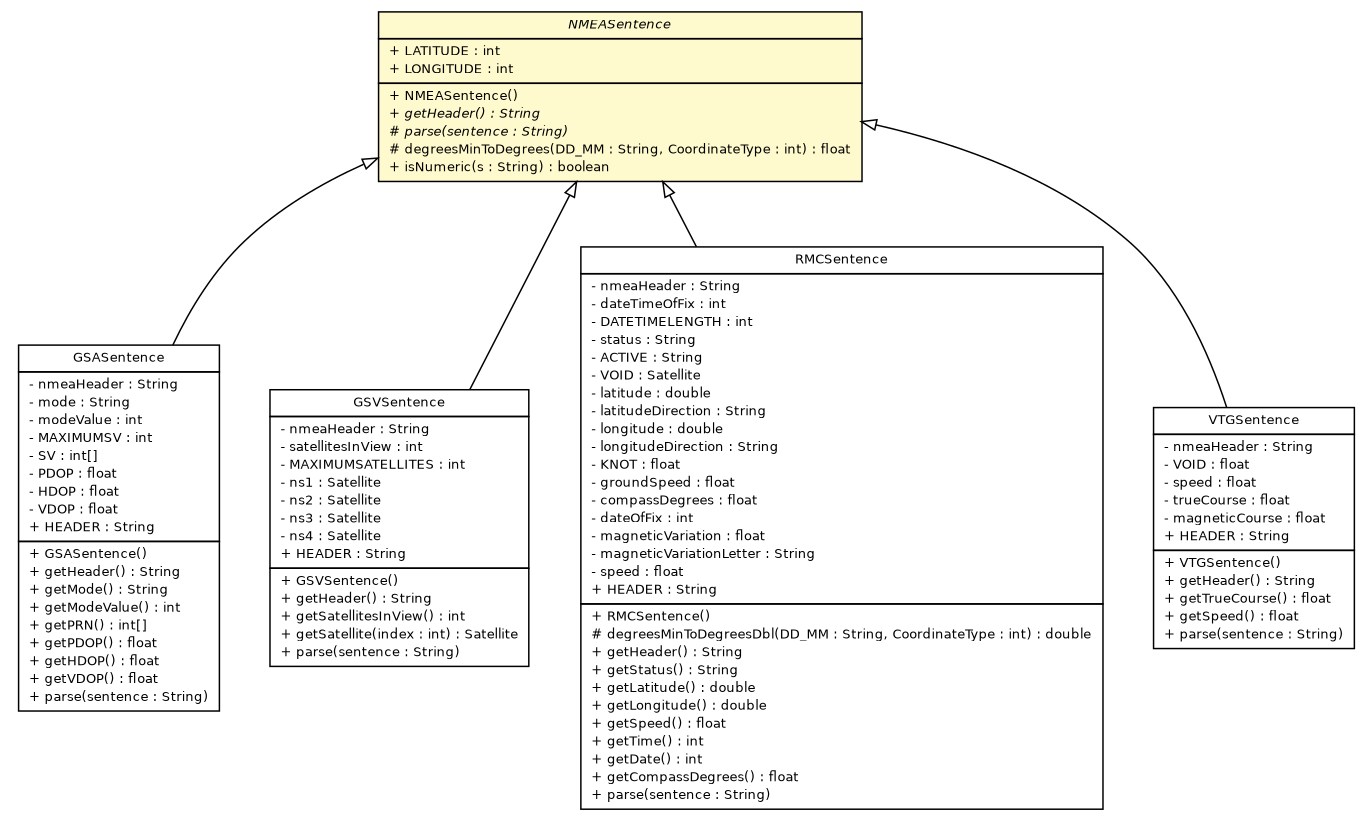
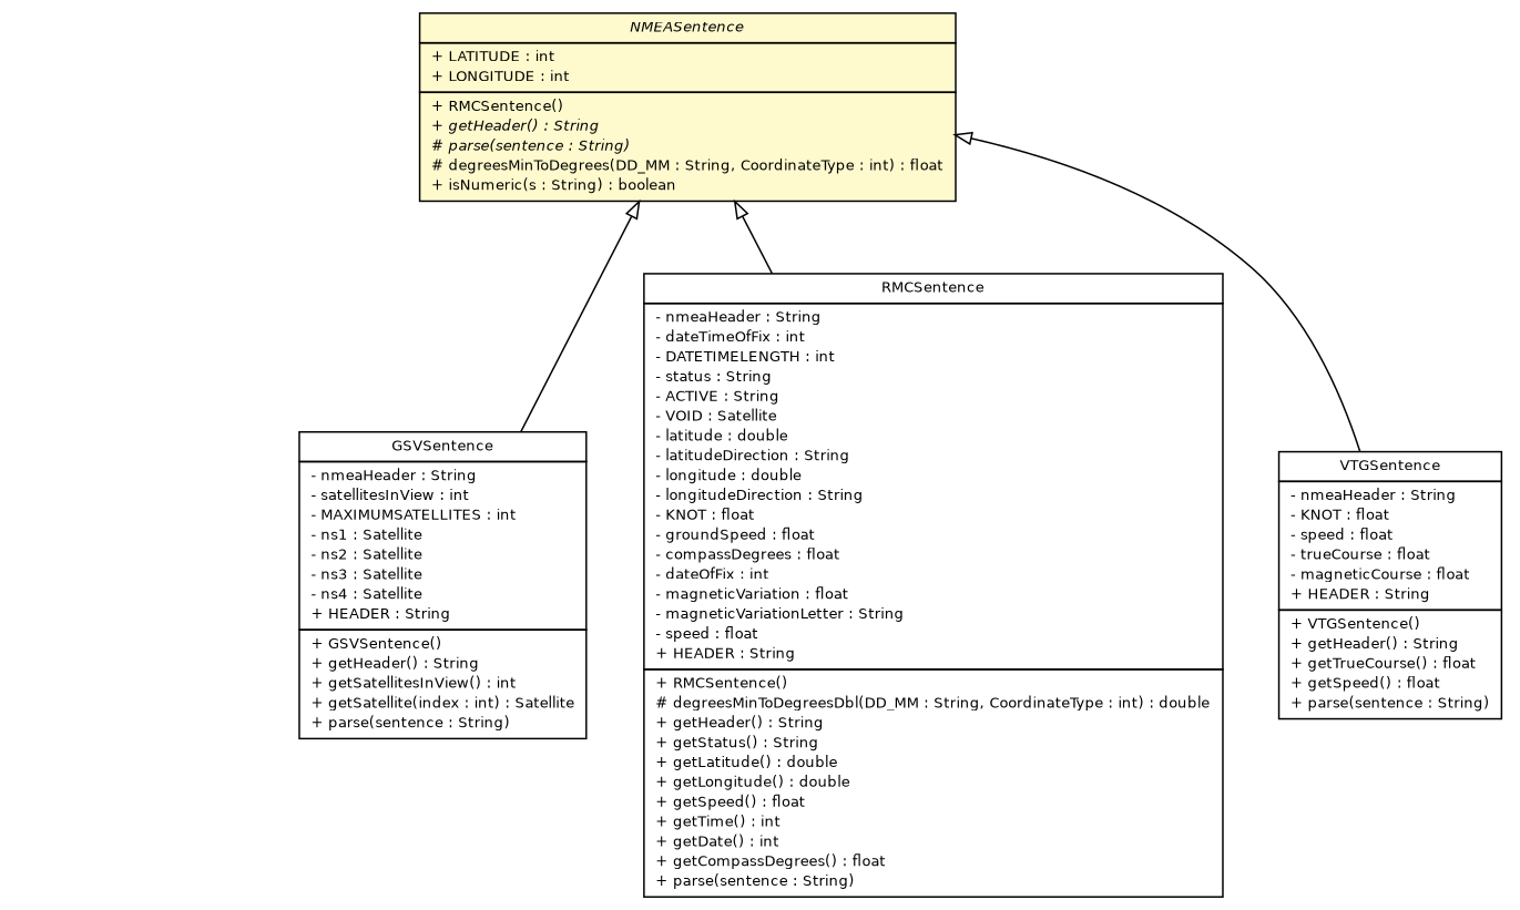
  digraph {
    nodesep=0.25
    ranksep=0.5
    node [fontcolor=black fontname=Helvetica fontsize=9.0 shape=plaintext]
    edge [arrowtail=empty dir=back fontname=Helvetica fontsize=10 headport=p labelfontname=Helvetica labelfontsize=10 tailport=p]
-   n1 [label=<<table title="lejos.hardware.gps.GSASentence" border="0" cellborder="1" cellspacing="0" cellpadding="2" port="p" href="./GSASentence.html"> 		<tr><td><table border="0" cellspacing="0" cellpadding="1"> <tr><td align="center" balign="center"> GSASentence </td></tr> 		</table></td></tr> 		<tr><td><table border="0" cellspacing="0" cellpadding="1"> <tr><td align="left" balign="left"> - nmeaHeader : String </td></tr> <tr><td align="left" balign="left"> - mode : String </td></tr> <tr><td align="left" balign="left"> - modeValue : int </td></tr> <tr><td align="left" balign="left"> - MAXIMUMSV : int </td></tr> <tr><td align="left" balign="left"> - SV : int[] </td></tr> <tr><td align="left" balign="left"> - PDOP : float </td></tr> <tr><td align="left" balign="left"> - HDOP : float </td></tr> <tr><td align="left" balign="left"> - VDOP : float </td></tr> <tr><td align="left" balign="left"> + HEADER : String </td></tr> 		</table></td></tr> 		<tr><td><table border="0" cellspacing="0" cellpadding="1"> <tr><td align="left" balign="left"> + GSASentence() </td></tr> <tr><td align="left" balign="left"> + getHeader() : String </td></tr> <tr><td align="left" balign="left"> + getMode() : String </td></tr> <tr><td align="left" balign="left"> + getModeValue() : int </td></tr> <tr><td align="left" balign="left"> + getPRN() : int[] </td></tr> <tr><td align="left" balign="left"> + getPDOP() : float </td></tr> <tr><td align="left" balign="left"> + getHDOP() : float </td></tr> <tr><td align="left" balign="left"> + getVDOP() : float </td></tr> <tr><td align="left" balign="left"> + parse(sentence : String) </td></tr> 		</table></td></tr> 		</table>>]
    n2 [label=<<table title="lejos.hardware.gps.GSVSentence" border="0" cellborder="1" cellspacing="0" cellpadding="2" port="p" href="./GSVSentence.html"> 		<tr><td><table border="0" cellspacing="0" cellpadding="1"> <tr><td align="center" balign="center"> GSVSentence </td></tr> 		</table></td></tr> 		<tr><td><table border="0" cellspacing="0" cellpadding="1"> <tr><td align="left" balign="left"> - nmeaHeader : String </td></tr> <tr><td align="left" balign="left"> - satellitesInView : int </td></tr> <tr><td align="left" balign="left"> - MAXIMUMSATELLITES : int </td></tr> <tr><td align="left" balign="left"> - ns1 : Satellite </td></tr> <tr><td align="left" balign="left"> - ns2 : Satellite </td></tr> <tr><td align="left" balign="left"> - ns3 : Satellite </td></tr> <tr><td align="left" balign="left"> - ns4 : Satellite </td></tr> <tr><td align="left" balign="left"> + HEADER : String </td></tr> 		</table></td></tr> 		<tr><td><table border="0" cellspacing="0" cellpadding="1"> <tr><td align="left" balign="left"> + GSVSentence() </td></tr> <tr><td align="left" balign="left"> + getHeader() : String </td></tr> <tr><td align="left" balign="left"> + getSatellitesInView() : int </td></tr> <tr><td align="left" balign="left"> + getSatellite(index : int) : Satellite </td></tr> <tr><td align="left" balign="left"> + parse(sentence : String) </td></tr> 		</table></td></tr> 		</table>>]
-   n3 [label=<<table title="lejos.hardware.gps.NMEASentence" border="0" cellborder="1" cellspacing="0" cellpadding="2" port="p" bgcolor="lemonChiffon" href="./NMEASentence.html"> 		<tr><td><table border="0" cellspacing="0" cellpadding="1"> <tr><td align="center" balign="center"><font face="Helvetica-Oblique"> NMEASentence </font></td></tr> 		</table></td></tr> 		<tr><td><table border="0" cellspacing="0" cellpadding="1"> <tr><td align="left" balign="left"> + LATITUDE : int </td></tr> <tr><td align="left" balign="left"> + LONGITUDE : int </td></tr> 		</table></td></tr> 		<tr><td><table border="0" cellspacing="0" cellpadding="1"> <tr><td align="left" balign="left"> + NMEASentence() </td></tr> <tr><td align="left" balign="left"><font face="Helvetica-Oblique" point-size="9.0"> + getHeader() : String </font></td></tr> <tr><td align="left" balign="left"><font face="Helvetica-Oblique" point-size="9.0"> # parse(sentence : String) </font></td></tr> <tr><td align="left" balign="left"> # degreesMinToDegrees(DD_MM : String, CoordinateType : int) : float </td></tr> <tr><td align="left" balign="left"> + isNumeric(s : String) : boolean </td></tr> 		</table></td></tr> 		</table>>]
+   n3 [label=<<table title="lejos.hardware.gps.NMEASentence" border="0" cellborder="1" cellspacing="0" cellpadding="2" port="p" bgcolor="lemonChiffon" href="./NMEASentence.html"> 		<tr><td><table border="0" cellspacing="0" cellpadding="1"> <tr><td align="center" balign="center"><font face="Helvetica-Oblique"> NMEASentence </font></td></tr> 		</table></td></tr> 		<tr><td><table border="0" cellspacing="0" cellpadding="1"> <tr><td align="left" balign="left"> + LATITUDE : int </td></tr> <tr><td align="left" balign="left"> + LONGITUDE : int </td></tr> 		</table></td></tr> 		<tr><td><table border="0" cellspacing="0" cellpadding="1"> <tr><td align="left" balign="left"> + RMCSentence() </td></tr> <tr><td align="left" balign="left"><font face="Helvetica-Oblique" point-size="9.0"> + getHeader() : String </font></td></tr> <tr><td align="left" balign="left"><font face="Helvetica-Oblique" point-size="9.0"> # parse(sentence : String) </font></td></tr> <tr><td align="left" balign="left"> # degreesMinToDegrees(DD_MM : String, CoordinateType : int) : float </td></tr> <tr><td align="left" balign="left"> + isNumeric(s : String) : boolean </td></tr> 		</table></td></tr> 		</table>>]
    n4 [label=<<table title="lejos.hardware.gps.RMCSentence" border="0" cellborder="1" cellspacing="0" cellpadding="2" port="p" href="./RMCSentence.html"> 		<tr><td><table border="0" cellspacing="0" cellpadding="1"> <tr><td align="center" balign="center"> RMCSentence </td></tr> 		</table></td></tr> 		<tr><td><table border="0" cellspacing="0" cellpadding="1"> <tr><td align="left" balign="left"> - nmeaHeader : String </td></tr> <tr><td align="left" balign="left"> - dateTimeOfFix : int </td></tr> <tr><td align="left" balign="left"> - DATETIMELENGTH : int </td></tr> <tr><td align="left" balign="left"> - status : String </td></tr> <tr><td align="left" balign="left"> - ACTIVE : String </td></tr> <tr><td align="left" balign="left"> - VOID : Satellite </td></tr> <tr><td align="left" balign="left"> - latitude : double </td></tr> <tr><td align="left" balign="left"> - latitudeDirection : String </td></tr> <tr><td align="left" balign="left"> - longitude : double </td></tr> <tr><td align="left" balign="left"> - longitudeDirection : String </td></tr> <tr><td align="left" balign="left"> - KNOT : float </td></tr> <tr><td align="left" balign="left"> - groundSpeed : float </td></tr> <tr><td align="left" balign="left"> - compassDegrees : float </td></tr> <tr><td align="left" balign="left"> - dateOfFix : int </td></tr> <tr><td align="left" balign="left"> - magneticVariation : float </td></tr> <tr><td align="left" balign="left"> - magneticVariationLetter : String </td></tr> <tr><td align="left" balign="left"> - speed : float </td></tr> <tr><td align="left" balign="left"> + HEADER : String </td></tr> 		</table></td></tr> 		<tr><td><table border="0" cellspacing="0" cellpadding="1"> <tr><td align="left" balign="left"> + RMCSentence() </td></tr> <tr><td align="left" balign="left"> # degreesMinToDegreesDbl(DD_MM : String, CoordinateType : int) : double </td></tr> <tr><td align="left" balign="left"> + getHeader() : String </td></tr> <tr><td align="left" balign="left"> + getStatus() : String </td></tr> <tr><td align="left" balign="left"> + getLatitude() : double </td></tr> <tr><td align="left" balign="left"> + getLongitude() : double </td></tr> <tr><td align="left" balign="left"> + getSpeed() : float </td></tr> <tr><td align="left" balign="left"> + getTime() : int </td></tr> <tr><td align="left" balign="left"> + getDate() : int </td></tr> <tr><td align="left" balign="left"> + getCompassDegrees() : float </td></tr> <tr><td align="left" balign="left"> + parse(sentence : String) </td></tr> 		</table></td></tr> 		</table>>]
-   n5 [label=<<table title="lejos.hardware.gps.VTGSentence" border="0" cellborder="1" cellspacing="0" cellpadding="2" port="p" href="./VTGSentence.html"> 		<tr><td><table border="0" cellspacing="0" cellpadding="1"> <tr><td align="center" balign="center"> VTGSentence </td></tr> 		</table></td></tr> 		<tr><td><table border="0" cellspacing="0" cellpadding="1"> <tr><td align="left" balign="left"> - nmeaHeader : String </td></tr> <tr><td align="left" balign="left"> - VOID : float </td></tr> <tr><td align="left" balign="left"> - speed : float </td></tr> <tr><td align="left" balign="left"> - trueCourse : float </td></tr> <tr><td align="left" balign="left"> - magneticCourse : float </td></tr> <tr><td align="left" balign="left"> + HEADER : String </td></tr> 		</table></td></tr> 		<tr><td><table border="0" cellspacing="0" cellpadding="1"> <tr><td align="left" balign="left"> + VTGSentence() </td></tr> <tr><td align="left" balign="left"> + getHeader() : String </td></tr> <tr><td align="left" balign="left"> + getTrueCourse() : float </td></tr> <tr><td align="left" balign="left"> + getSpeed() : float </td></tr> <tr><td align="left" balign="left"> + parse(sentence : String) </td></tr> 		</table></td></tr> 		</table>>]
-   n3 -> n1
+   n5 [label=<<table title="lejos.hardware.gps.VTGSentence" border="0" cellborder="1" cellspacing="0" cellpadding="2" port="p" href="./VTGSentence.html"> 		<tr><td><table border="0" cellspacing="0" cellpadding="1"> <tr><td align="center" balign="center"> VTGSentence </td></tr> 		</table></td></tr> 		<tr><td><table border="0" cellspacing="0" cellpadding="1"> <tr><td align="left" balign="left"> - nmeaHeader : String </td></tr> <tr><td align="left" balign="left"> - KNOT : float </td></tr> <tr><td align="left" balign="left"> - speed : float </td></tr> <tr><td align="left" balign="left"> - trueCourse : float </td></tr> <tr><td align="left" balign="left"> - magneticCourse : float </td></tr> <tr><td align="left" balign="left"> + HEADER : String </td></tr> 		</table></td></tr> 		<tr><td><table border="0" cellspacing="0" cellpadding="1"> <tr><td align="left" balign="left"> + VTGSentence() </td></tr> <tr><td align="left" balign="left"> + getHeader() : String </td></tr> <tr><td align="left" balign="left"> + getTrueCourse() : float </td></tr> <tr><td align="left" balign="left"> + getSpeed() : float </td></tr> <tr><td align="left" balign="left"> + parse(sentence : String) </td></tr> 		</table></td></tr> 		</table>>]
    n3 -> n2
    n3 -> n4
    n3 -> n5
  }
